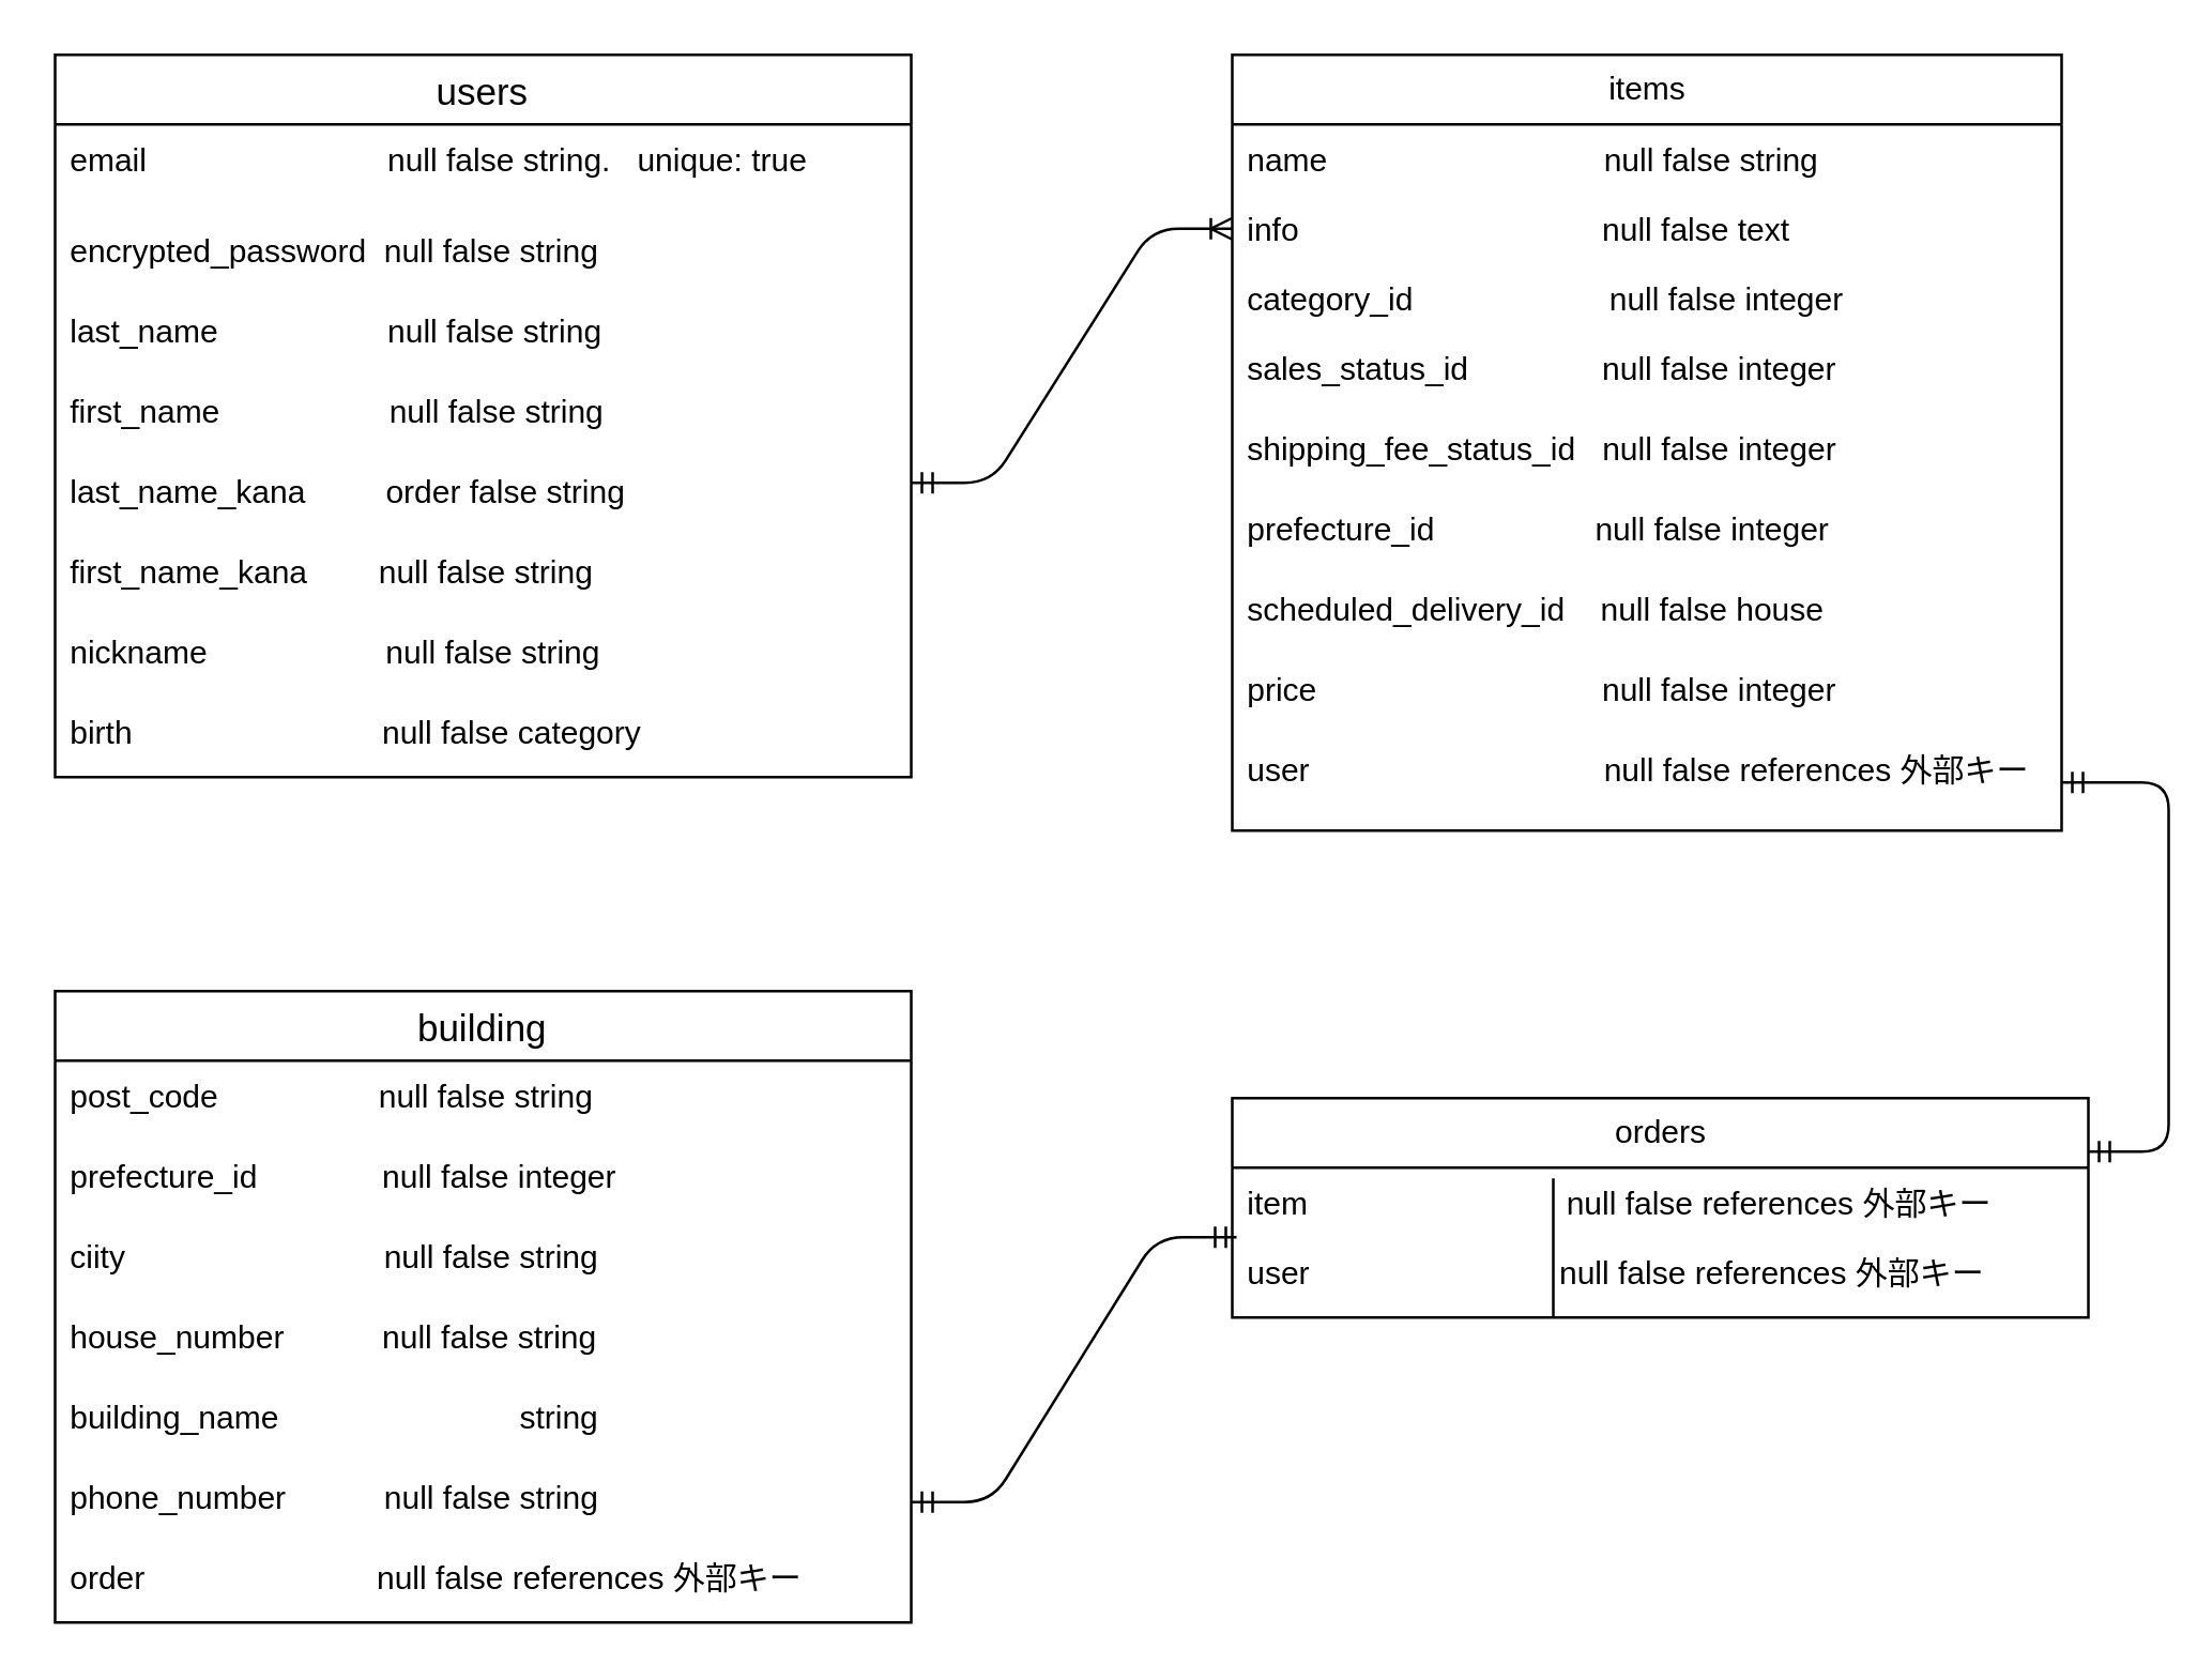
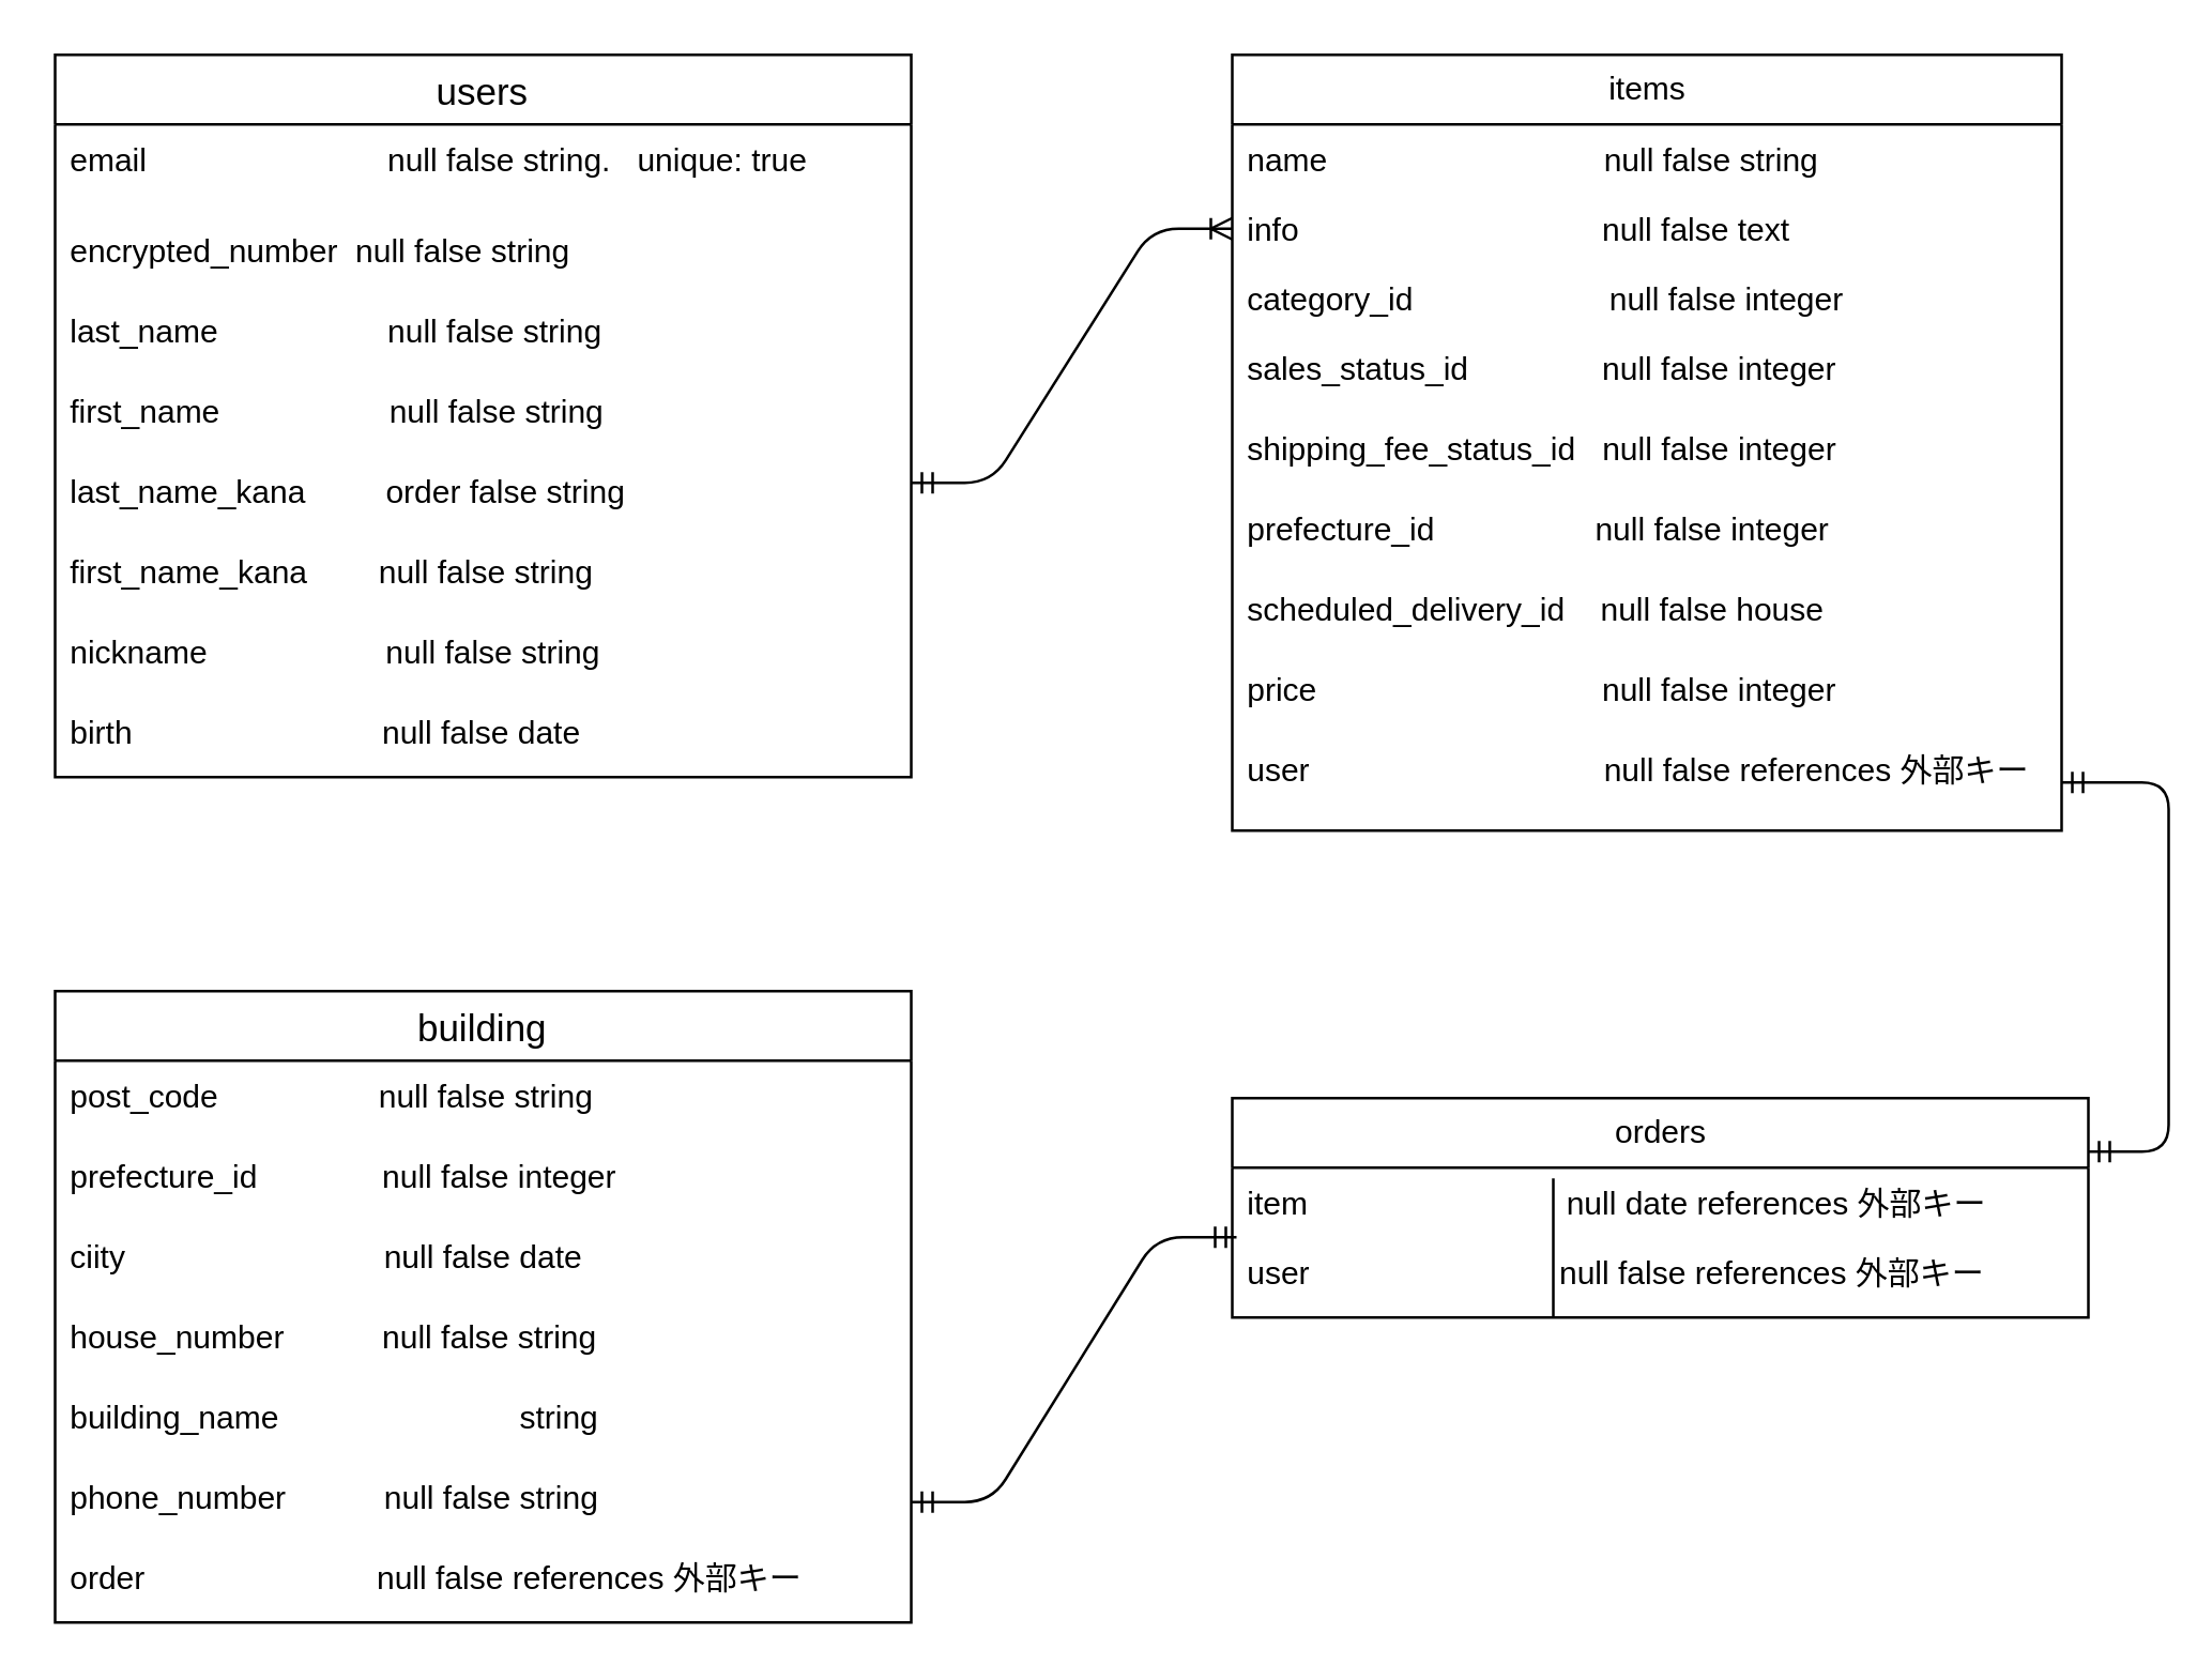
  <mxCell id="0" />
  <mxCell id="1" parent="0" />
  <mxCell id="2" value="users" style="swimlane;fontStyle=0;childLayout=stackLayout;horizontal=1;startSize=26;horizontalStack=0;resizeParent=1;resizeParentMax=0;resizeLast=0;collapsible=1;marginBottom=0;align=center;fontSize=14;" parent="1" vertex="1"><mxGeometry x="20" y="20" width="320" height="270" as="geometry" /></mxCell>
  <mxCell id="3" value="email                           null false string.   unique: true" style="text;strokeColor=none;fillColor=none;spacingLeft=4;spacingRight=4;overflow=hidden;rotatable=0;points=[[0,0.5],[1,0.5]];portConstraint=eastwest;fontSize=12;" parent="2" vertex="1"><mxGeometry y="26" width="320" height="34" as="geometry" /></mxCell>
- <mxCell id="4" value="encrypted_password  null false string" style="text;strokeColor=none;fillColor=none;spacingLeft=4;spacingRight=4;overflow=hidden;rotatable=0;points=[[0,0.5],[1,0.5]];portConstraint=eastwest;fontSize=12;" parent="2" vertex="1"><mxGeometry y="60" width="320" height="30" as="geometry" /></mxCell>
+ <mxCell id="4" value="encrypted_number  null false string" style="text;strokeColor=none;fillColor=none;spacingLeft=4;spacingRight=4;overflow=hidden;rotatable=0;points=[[0,0.5],[1,0.5]];portConstraint=eastwest;fontSize=12;" parent="2" vertex="1"><mxGeometry y="60" width="320" height="30" as="geometry" /></mxCell>
  <mxCell id="5" value="last_name                   null false string   " style="text;strokeColor=none;fillColor=none;spacingLeft=4;spacingRight=4;overflow=hidden;rotatable=0;points=[[0,0.5],[1,0.5]];portConstraint=eastwest;fontSize=12;" parent="2" vertex="1"><mxGeometry y="90" width="320" height="30" as="geometry" /></mxCell>
  <mxCell id="6" value="first_name                   null false string" style="text;strokeColor=none;fillColor=none;spacingLeft=4;spacingRight=4;overflow=hidden;rotatable=0;points=[[0,0.5],[1,0.5]];portConstraint=eastwest;fontSize=12;" parent="2" vertex="1"><mxGeometry y="120" width="320" height="30" as="geometry" /></mxCell>
  <mxCell id="7" value="last_name_kana         order false string" style="text;strokeColor=none;fillColor=none;spacingLeft=4;spacingRight=4;overflow=hidden;rotatable=0;points=[[0,0.5],[1,0.5]];portConstraint=eastwest;fontSize=12;" parent="2" vertex="1"><mxGeometry y="150" width="320" height="30" as="geometry" /></mxCell>
  <mxCell id="8" value="first_name_kana        null false string" style="text;strokeColor=none;fillColor=none;spacingLeft=4;spacingRight=4;overflow=hidden;rotatable=0;points=[[0,0.5],[1,0.5]];portConstraint=eastwest;fontSize=12;" parent="2" vertex="1"><mxGeometry y="180" width="320" height="30" as="geometry" /></mxCell>
  <mxCell id="9" value="nickname                    null false string" style="text;strokeColor=none;fillColor=none;spacingLeft=4;spacingRight=4;overflow=hidden;rotatable=0;points=[[0,0.5],[1,0.5]];portConstraint=eastwest;fontSize=12;" parent="2" vertex="1"><mxGeometry y="210" width="320" height="30" as="geometry" /></mxCell>
- <mxCell id="10" value="birth                            null false category" style="text;strokeColor=none;fillColor=none;spacingLeft=4;spacingRight=4;overflow=hidden;rotatable=0;points=[[0,0.5],[1,0.5]];portConstraint=eastwest;fontSize=12;" parent="2" vertex="1"><mxGeometry y="240" width="320" height="30" as="geometry" /></mxCell>
+ <mxCell id="10" value="birth                            null false date" style="text;strokeColor=none;fillColor=none;spacingLeft=4;spacingRight=4;overflow=hidden;rotatable=0;points=[[0,0.5],[1,0.5]];portConstraint=eastwest;fontSize=12;" parent="2" vertex="1"><mxGeometry y="240" width="320" height="30" as="geometry" /></mxCell>
  <mxCell id="11" value="items" style="swimlane;fontStyle=0;childLayout=stackLayout;horizontal=1;startSize=26;fillColor=none;horizontalStack=0;resizeParent=1;resizeParentMax=0;resizeLast=0;collapsible=1;marginBottom=0;html=1;" parent="1" vertex="1"><mxGeometry x="460" y="20" width="310" height="290" as="geometry" /></mxCell>
  <mxCell id="12" value="name&amp;nbsp; &amp;nbsp; &amp;nbsp; &amp;nbsp; &amp;nbsp; &amp;nbsp; &amp;nbsp; &amp;nbsp; &amp;nbsp; &amp;nbsp; &amp;nbsp; &amp;nbsp; &amp;nbsp; &amp;nbsp; &amp;nbsp; &amp;nbsp;null false string" style="text;strokeColor=none;fillColor=none;align=left;verticalAlign=top;spacingLeft=4;spacingRight=4;overflow=hidden;rotatable=0;points=[[0,0.5],[1,0.5]];portConstraint=eastwest;whiteSpace=wrap;html=1;" parent="11" vertex="1"><mxGeometry y="26" width="310" height="26" as="geometry" /></mxCell>
  <mxCell id="13" value="info&amp;nbsp; &amp;nbsp; &amp;nbsp; &amp;nbsp; &amp;nbsp; &amp;nbsp; &amp;nbsp; &amp;nbsp; &amp;nbsp; &amp;nbsp; &amp;nbsp; &amp;nbsp; &amp;nbsp; &amp;nbsp; &amp;nbsp; &amp;nbsp; &amp;nbsp; null false text" style="text;strokeColor=none;fillColor=none;align=left;verticalAlign=top;spacingLeft=4;spacingRight=4;overflow=hidden;rotatable=0;points=[[0,0.5],[1,0.5]];portConstraint=eastwest;whiteSpace=wrap;html=1;" parent="11" vertex="1"><mxGeometry y="52" width="310" height="26" as="geometry" /></mxCell>
  <mxCell id="14" value="category_id&amp;nbsp; &amp;nbsp; &amp;nbsp; &amp;nbsp; &amp;nbsp; &amp;nbsp; &amp;nbsp; &amp;nbsp; &amp;nbsp; &amp;nbsp; &amp;nbsp; null false integer" style="text;strokeColor=none;fillColor=none;align=left;verticalAlign=top;spacingLeft=4;spacingRight=4;overflow=hidden;rotatable=0;points=[[0,0.5],[1,0.5]];portConstraint=eastwest;whiteSpace=wrap;html=1;" parent="11" vertex="1"><mxGeometry y="78" width="310" height="26" as="geometry" /></mxCell>
  <mxCell id="15" value="sales_status_id               null false integer " style="text;strokeColor=none;fillColor=none;spacingLeft=4;spacingRight=4;overflow=hidden;rotatable=0;points=[[0,0.5],[1,0.5]];portConstraint=eastwest;fontSize=12;" parent="11" vertex="1"><mxGeometry y="104" width="310" height="30" as="geometry" /></mxCell>
  <mxCell id="16" value="shipping_fee_status_id   null false integer" style="text;strokeColor=none;fillColor=none;spacingLeft=4;spacingRight=4;overflow=hidden;rotatable=0;points=[[0,0.5],[1,0.5]];portConstraint=eastwest;fontSize=12;" parent="11" vertex="1"><mxGeometry y="134" width="310" height="30" as="geometry" /></mxCell>
  <mxCell id="17" value="prefecture_id                  null false integer" style="text;strokeColor=none;fillColor=none;spacingLeft=4;spacingRight=4;overflow=hidden;rotatable=0;points=[[0,0.5],[1,0.5]];portConstraint=eastwest;fontSize=12;" parent="11" vertex="1"><mxGeometry y="164" width="310" height="30" as="geometry" /></mxCell>
  <mxCell id="18" value="scheduled_delivery_id    null false house" style="text;strokeColor=none;fillColor=none;spacingLeft=4;spacingRight=4;overflow=hidden;rotatable=0;points=[[0,0.5],[1,0.5]];portConstraint=eastwest;fontSize=12;" parent="11" vertex="1"><mxGeometry y="194" width="310" height="30" as="geometry" /></mxCell>
  <mxCell id="19" value="price                                null false integer" style="text;strokeColor=none;fillColor=none;spacingLeft=4;spacingRight=4;overflow=hidden;rotatable=0;points=[[0,0.5],[1,0.5]];portConstraint=eastwest;fontSize=12;" parent="11" vertex="1"><mxGeometry y="224" width="310" height="30" as="geometry" /></mxCell>
  <mxCell id="20" value="user                                 null false references 外部キー" style="text;strokeColor=none;fillColor=none;spacingLeft=4;spacingRight=4;overflow=hidden;rotatable=0;points=[[0,0.5],[1,0.5]];portConstraint=eastwest;fontSize=12;" parent="11" vertex="1"><mxGeometry y="254" width="310" height="36" as="geometry" /></mxCell>
  <mxCell id="21" value="orders" style="swimlane;fontStyle=0;childLayout=stackLayout;horizontal=1;startSize=26;fillColor=none;horizontalStack=0;resizeParent=1;resizeParentMax=0;resizeLast=0;collapsible=1;marginBottom=0;html=1;" parent="1" vertex="1"><mxGeometry x="460" y="410" width="320" height="82" as="geometry" /></mxCell>
- <mxCell id="22" value="item&amp;nbsp; &amp;nbsp; &amp;nbsp; &amp;nbsp; &amp;nbsp; &amp;nbsp; &amp;nbsp; &amp;nbsp; &amp;nbsp; &amp;nbsp; &amp;nbsp; &amp;nbsp; &amp;nbsp; &amp;nbsp; &amp;nbsp;null false references 外部キー" style="text;strokeColor=none;fillColor=none;align=left;verticalAlign=top;spacingLeft=4;spacingRight=4;overflow=hidden;rotatable=0;points=[[0,0.5],[1,0.5]];portConstraint=eastwest;whiteSpace=wrap;html=1;" parent="21" vertex="1"><mxGeometry y="26" width="320" height="26" as="geometry" /></mxCell>
+ <mxCell id="22" value="item&amp;nbsp; &amp;nbsp; &amp;nbsp; &amp;nbsp; &amp;nbsp; &amp;nbsp; &amp;nbsp; &amp;nbsp; &amp;nbsp; &amp;nbsp; &amp;nbsp; &amp;nbsp; &amp;nbsp; &amp;nbsp; &amp;nbsp;null date references 外部キー" style="text;strokeColor=none;fillColor=none;align=left;verticalAlign=top;spacingLeft=4;spacingRight=4;overflow=hidden;rotatable=0;points=[[0,0.5],[1,0.5]];portConstraint=eastwest;whiteSpace=wrap;html=1;" parent="21" vertex="1"><mxGeometry y="26" width="320" height="26" as="geometry" /></mxCell>
  <mxCell id="23" value="user                            null false references 外部キー" style="text;strokeColor=none;fillColor=none;spacingLeft=4;spacingRight=4;overflow=hidden;rotatable=0;points=[[0,0.5],[1,0.5]];portConstraint=eastwest;fontSize=12;" parent="21" vertex="1"><mxGeometry y="52" width="320" height="30" as="geometry" /></mxCell>
  <mxCell id="24" value="" style="endArrow=none;html=1;rounded=0;exitX=0.375;exitY=1;exitDx=0;exitDy=0;exitPerimeter=0;" parent="21" source="23" edge="1"><mxGeometry relative="1" as="geometry"><mxPoint x="120" y="130" as="sourcePoint" /><mxPoint x="120" y="30" as="targetPoint" /></mxGeometry></mxCell>
  <mxCell id="25" value="building" style="swimlane;fontStyle=0;childLayout=stackLayout;horizontal=1;startSize=26;horizontalStack=0;resizeParent=1;resizeParentMax=0;resizeLast=0;collapsible=1;marginBottom=0;align=center;fontSize=14;" parent="1" vertex="1"><mxGeometry x="20" y="370" width="320" height="236" as="geometry" /></mxCell>
  <mxCell id="26" value="post_code                  null false string" style="text;strokeColor=none;fillColor=none;spacingLeft=4;spacingRight=4;overflow=hidden;rotatable=0;points=[[0,0.5],[1,0.5]];portConstraint=eastwest;fontSize=12;" parent="25" vertex="1"><mxGeometry y="26" width="320" height="30" as="geometry" /></mxCell>
  <mxCell id="27" value="prefecture_id              null false integer" style="text;strokeColor=none;fillColor=none;spacingLeft=4;spacingRight=4;overflow=hidden;rotatable=0;points=[[0,0.5],[1,0.5]];portConstraint=eastwest;fontSize=12;" parent="25" vertex="1"><mxGeometry y="56" width="320" height="30" as="geometry" /></mxCell>
- <mxCell id="28" value="ciity                             null false string" style="text;strokeColor=none;fillColor=none;spacingLeft=4;spacingRight=4;overflow=hidden;rotatable=0;points=[[0,0.5],[1,0.5]];portConstraint=eastwest;fontSize=12;" parent="25" vertex="1"><mxGeometry y="86" width="320" height="30" as="geometry" /></mxCell>
+ <mxCell id="28" value="ciity                             null false date" style="text;strokeColor=none;fillColor=none;spacingLeft=4;spacingRight=4;overflow=hidden;rotatable=0;points=[[0,0.5],[1,0.5]];portConstraint=eastwest;fontSize=12;" parent="25" vertex="1"><mxGeometry y="86" width="320" height="30" as="geometry" /></mxCell>
  <mxCell id="29" value="house_number           null false string" style="text;strokeColor=none;fillColor=none;spacingLeft=4;spacingRight=4;overflow=hidden;rotatable=0;points=[[0,0.5],[1,0.5]];portConstraint=eastwest;fontSize=12;" parent="25" vertex="1"><mxGeometry y="116" width="320" height="30" as="geometry" /></mxCell>
  <mxCell id="30" value="building_name                           string" style="text;strokeColor=none;fillColor=none;spacingLeft=4;spacingRight=4;overflow=hidden;rotatable=0;points=[[0,0.5],[1,0.5]];portConstraint=eastwest;fontSize=12;" parent="25" vertex="1"><mxGeometry y="146" width="320" height="30" as="geometry" /></mxCell>
  <mxCell id="31" value="phone_number           null false string" style="text;strokeColor=none;fillColor=none;spacingLeft=4;spacingRight=4;overflow=hidden;rotatable=0;points=[[0,0.5],[1,0.5]];portConstraint=eastwest;fontSize=12;" parent="25" vertex="1"><mxGeometry y="176" width="320" height="30" as="geometry" /></mxCell>
  <mxCell id="32" value="order                          null false references 外部キー " style="text;strokeColor=none;fillColor=none;spacingLeft=4;spacingRight=4;overflow=hidden;rotatable=0;points=[[0,0.5],[1,0.5]];portConstraint=eastwest;fontSize=12;" parent="25" vertex="1"><mxGeometry y="206" width="320" height="30" as="geometry" /></mxCell>
  <mxCell id="33" value="" style="edgeStyle=entityRelationEdgeStyle;fontSize=12;html=1;endArrow=ERmandOne;startArrow=ERmandOne;entryX=0.005;entryY=0;entryDx=0;entryDy=0;entryPerimeter=0;exitX=1;exitY=0.5;exitDx=0;exitDy=0;" parent="1" source="31" target="23" edge="1"><mxGeometry width="100" height="100" relative="1" as="geometry"><mxPoint x="370" y="380" as="sourcePoint" /><mxPoint x="470" y="280" as="targetPoint" /></mxGeometry></mxCell>
  <mxCell id="34" value="" style="edgeStyle=entityRelationEdgeStyle;fontSize=12;html=1;endArrow=ERoneToMany;startArrow=ERmandOne;entryX=0;entryY=0.5;entryDx=0;entryDy=0;" parent="1" target="13" edge="1"><mxGeometry width="100" height="100" relative="1" as="geometry"><mxPoint x="340" y="180" as="sourcePoint" /><mxPoint x="450" y="80" as="targetPoint" /></mxGeometry></mxCell>
  <mxCell id="35" value="" style="edgeStyle=entityRelationEdgeStyle;fontSize=12;html=1;endArrow=ERmandOne;startArrow=ERmandOne;" parent="1" target="20" edge="1"><mxGeometry width="100" height="100" relative="1" as="geometry"><mxPoint x="780" y="430" as="sourcePoint" /><mxPoint x="770" y="280" as="targetPoint" /></mxGeometry></mxCell>
